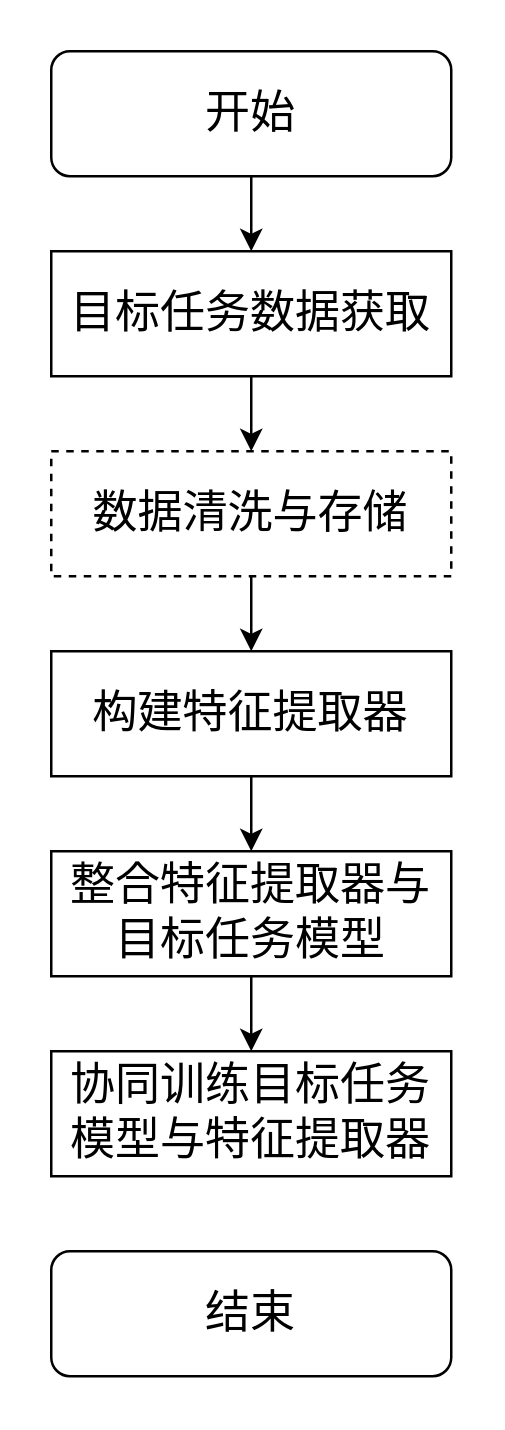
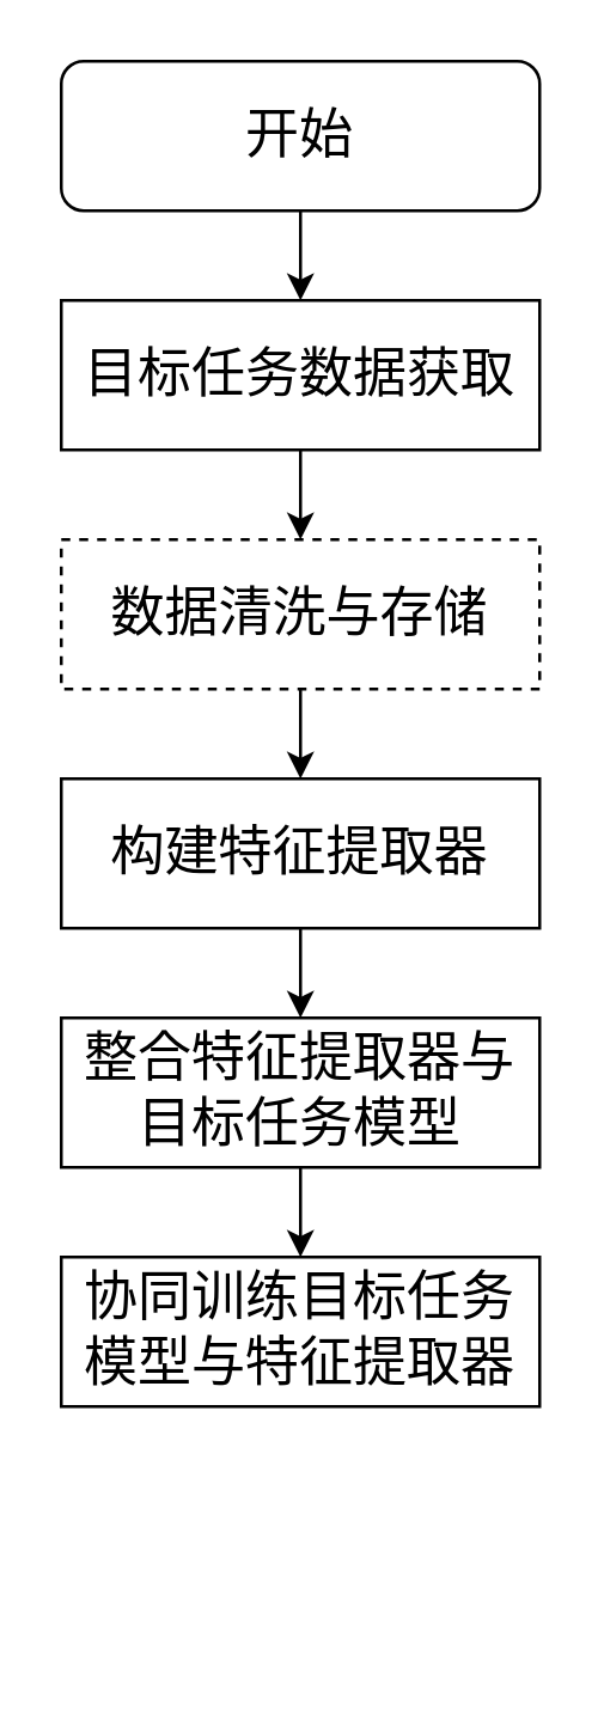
  <mxCell id="0" />
  <mxCell id="1" parent="0" />
  <mxCell id="2" style="edgeStyle=orthogonalEdgeStyle;rounded=0;orthogonalLoop=1;jettySize=auto;html=1;exitX=0.5;exitY=1;exitDx=0;exitDy=0;entryX=0.5;entryY=0;entryDx=0;entryDy=0;" edge="1" parent="1" source="3" target="6"><mxGeometry relative="1" as="geometry" /></mxCell>
  <mxCell id="3" value="&lt;font style=&quot;font-size: 18px&quot;&gt;开始&lt;/font&gt;" style="rounded=1;whiteSpace=wrap;html=1;" vertex="1" parent="1"><mxGeometry x="20" y="20" width="160" height="50" as="geometry" /></mxCell>
- <mxCell id="4" value="&lt;font size=&quot;4&quot;&gt;结束&lt;/font&gt;" style="rounded=1;whiteSpace=wrap;html=1;" vertex="1" parent="1"><mxGeometry x="20" y="500" width="160" height="50" as="geometry" /></mxCell>
  <mxCell id="5" style="edgeStyle=orthogonalEdgeStyle;rounded=0;orthogonalLoop=1;jettySize=auto;html=1;exitX=0.5;exitY=1;exitDx=0;exitDy=0;entryX=0.5;entryY=0;entryDx=0;entryDy=0;" edge="1" parent="1" source="6" target="8"><mxGeometry relative="1" as="geometry" /></mxCell>
  <mxCell id="6" value="&lt;font style=&quot;font-size: 18px&quot;&gt;目标任务数据获取&lt;/font&gt;" style="rounded=0;whiteSpace=wrap;html=1;" vertex="1" parent="1"><mxGeometry x="20" y="100" width="160" height="50" as="geometry" /></mxCell>
  <mxCell id="7" style="edgeStyle=orthogonalEdgeStyle;rounded=0;orthogonalLoop=1;jettySize=auto;html=1;exitX=0.5;exitY=1;exitDx=0;exitDy=0;entryX=0.5;entryY=0;entryDx=0;entryDy=0;" edge="1" parent="1" source="8" target="10"><mxGeometry relative="1" as="geometry" /></mxCell>
  <mxCell id="8" value="&lt;font size=&quot;4&quot;&gt;数据清洗与存储&lt;/font&gt;" style="rounded=0;whiteSpace=wrap;html=1;dashed=1;" vertex="1" parent="1"><mxGeometry x="20" y="180" width="160" height="50" as="geometry" /></mxCell>
  <mxCell id="9" style="edgeStyle=orthogonalEdgeStyle;rounded=0;orthogonalLoop=1;jettySize=auto;html=1;exitX=0.5;exitY=1;exitDx=0;exitDy=0;entryX=0.5;entryY=0;entryDx=0;entryDy=0;" edge="1" parent="1" source="10" target="12"><mxGeometry relative="1" as="geometry" /></mxCell>
  <mxCell id="10" value="&lt;font size=&quot;4&quot;&gt;构建特征提取器&lt;/font&gt;" style="rounded=0;whiteSpace=wrap;html=1;" vertex="1" parent="1"><mxGeometry x="20" y="260" width="160" height="50" as="geometry" /></mxCell>
  <mxCell id="11" style="edgeStyle=orthogonalEdgeStyle;rounded=0;orthogonalLoop=1;jettySize=auto;html=1;exitX=0.5;exitY=1;exitDx=0;exitDy=0;entryX=0.5;entryY=0;entryDx=0;entryDy=0;" edge="1" parent="1" source="12" target="13"><mxGeometry relative="1" as="geometry" /></mxCell>
  <mxCell id="12" value="&lt;font size=&quot;4&quot;&gt;整合特征提取器与目标任务模型&lt;/font&gt;" style="rounded=0;whiteSpace=wrap;html=1;" vertex="1" parent="1"><mxGeometry x="20" y="340" width="160" height="50" as="geometry" /></mxCell>
  <mxCell id="13" value="&lt;font size=&quot;4&quot;&gt;协同训练目标任务模型与特征提取器&lt;/font&gt;" style="rounded=0;whiteSpace=wrap;html=1;" vertex="1" parent="1"><mxGeometry x="20" y="420" width="160" height="50" as="geometry" /></mxCell>
